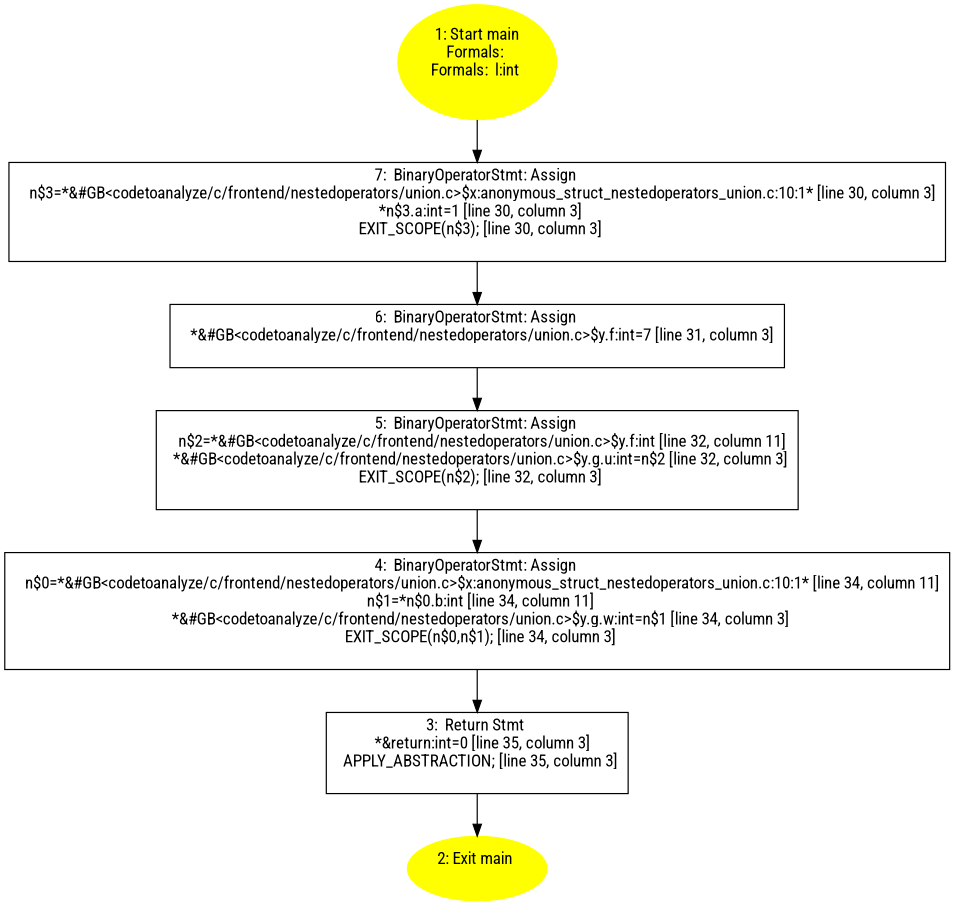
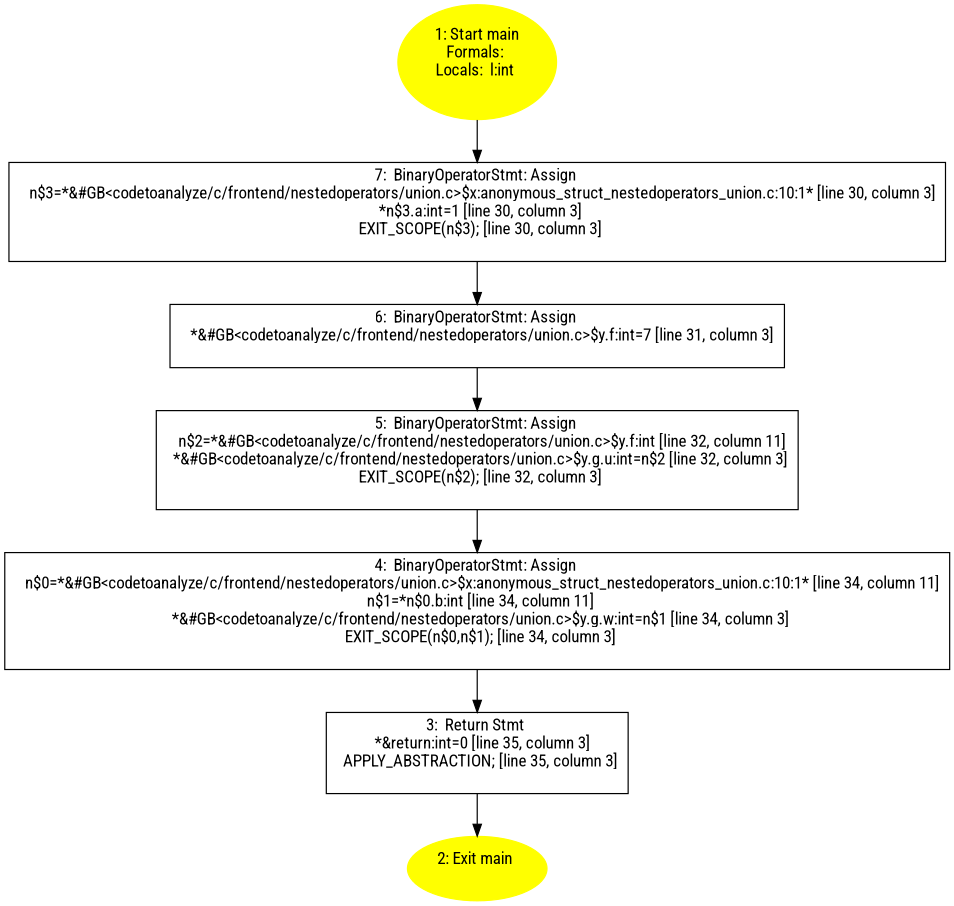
  digraph {
    fontname="Roboto Condensed"
    node [fontname="Roboto Condensed" shape=box]
    edge [fontname="Roboto Condensed"]
-   n1 [color=yellow label="1: Start main\nFormals: \nFormals:  l:int \n  " style=filled shape=""]
+   n1 [color=yellow label="1: Start main\nFormals: \nLocals:  l:int \n  " style=filled shape=""]
    n2 [label="7:  BinaryOperatorStmt: Assign \n   n$3=*&#GB<codetoanalyze/c/frontend/nestedoperators/union.c>$x:anonymous_struct_nestedoperators_union.c:10:1* [line 30, column 3]\n  *n$3.a:int=1 [line 30, column 3]\n  EXIT_SCOPE(n$3); [line 30, column 3]\n "]
    n3 [label="6:  BinaryOperatorStmt: Assign \n   *&#GB<codetoanalyze/c/frontend/nestedoperators/union.c>$y.f:int=7 [line 31, column 3]\n "]
    n4 [color=yellow label="2: Exit main \n  " style=filled shape=""]
    n5 [label="3:  Return Stmt \n   *&return:int=0 [line 35, column 3]\n  APPLY_ABSTRACTION; [line 35, column 3]\n "]
    n6 [label="4:  BinaryOperatorStmt: Assign \n   n$0=*&#GB<codetoanalyze/c/frontend/nestedoperators/union.c>$x:anonymous_struct_nestedoperators_union.c:10:1* [line 34, column 11]\n  n$1=*n$0.b:int [line 34, column 11]\n  *&#GB<codetoanalyze/c/frontend/nestedoperators/union.c>$y.g.w:int=n$1 [line 34, column 3]\n  EXIT_SCOPE(n$0,n$1); [line 34, column 3]\n "]
    n7 [label="5:  BinaryOperatorStmt: Assign \n   n$2=*&#GB<codetoanalyze/c/frontend/nestedoperators/union.c>$y.f:int [line 32, column 11]\n  *&#GB<codetoanalyze/c/frontend/nestedoperators/union.c>$y.g.u:int=n$2 [line 32, column 3]\n  EXIT_SCOPE(n$2); [line 32, column 3]\n "]
    n1 -> n2
    n2 -> n3
    n3 -> n7
    n5 -> n4
    n6 -> n5
    n7 -> n6
  }
